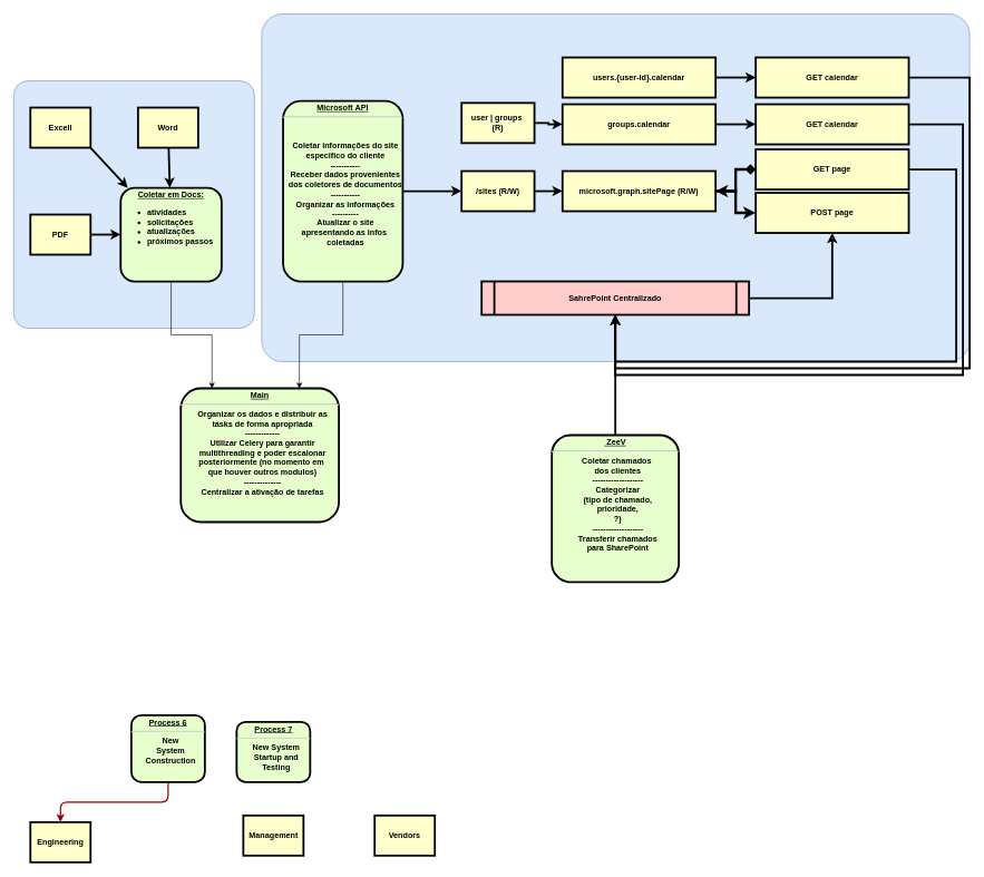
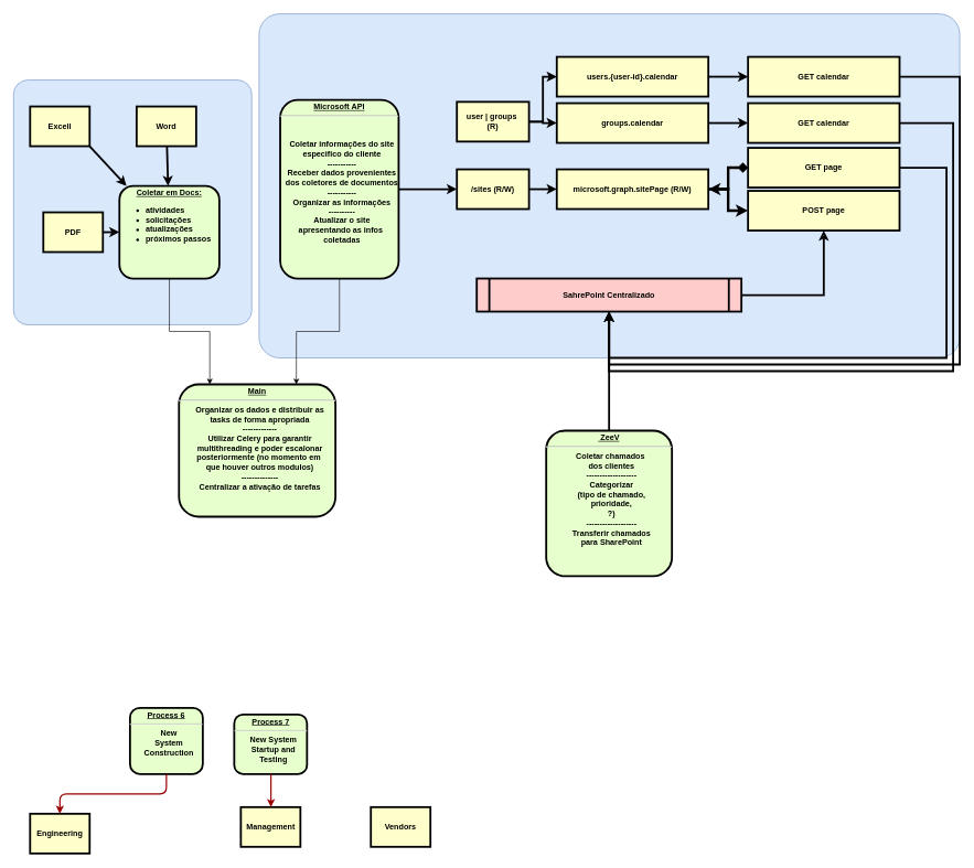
  <mxCell id="0" />
  <mxCell id="1" parent="0" />
  <mxCell id="2" value="" style="rounded=1;whiteSpace=wrap;html=1;arcSize=6;fillColor=#dae8fc;strokeColor=#6c8ebf;" parent="1" vertex="1"><mxGeometry x="391" y="20" width="1059" height="520" as="geometry" /></mxCell>
  <mxCell id="3" value="" style="rounded=1;whiteSpace=wrap;html=1;arcSize=6;fillColor=#dae8fc;strokeColor=#6c8ebf;" parent="1" vertex="1"><mxGeometry x="20" y="120" width="360" height="370" as="geometry" /></mxCell>
  <mxCell id="4" value="&lt;p style=&quot;margin: 0px; margin-top: 4px; text-align: center; text-decoration: underline;&quot;&gt;&lt;span style=&quot;background-color: transparent; color: light-dark(rgb(0, 0, 0), rgb(255, 255, 255));&quot;&gt;Coletar em Docs:&lt;/span&gt;&lt;/p&gt;&lt;ul&gt;&lt;li style=&quot;text-align: left;&quot;&gt;&lt;span style=&quot;background-color: transparent; color: light-dark(rgb(0, 0, 0), rgb(255, 255, 255));&quot;&gt;atividades&lt;/span&gt;&lt;/li&gt;&lt;li style=&quot;text-align: left;&quot;&gt;&lt;span style=&quot;background-color: transparent; color: light-dark(rgb(0, 0, 0), rgb(255, 255, 255));&quot;&gt;solicitações&lt;/span&gt;&lt;/li&gt;&lt;li style=&quot;text-align: left;&quot;&gt;&lt;span style=&quot;background-color: transparent; color: light-dark(rgb(0, 0, 0), rgb(255, 255, 255));&quot;&gt;atualizações&lt;/span&gt;&lt;/li&gt;&lt;li style=&quot;text-align: left;&quot;&gt;&lt;span style=&quot;background-color: transparent; color: light-dark(rgb(0, 0, 0), rgb(255, 255, 255));&quot;&gt;próximos passos&lt;/span&gt;&lt;/li&gt;&lt;/ul&gt;&lt;br&gt;&lt;p&gt;&lt;/p&gt;" style="verticalAlign=middle;align=center;overflow=fill;fontSize=12;fontFamily=Helvetica;html=1;rounded=1;fontStyle=1;strokeWidth=3;fillColor=#E6FFCC" parent="1" vertex="1"><mxGeometry x="180" y="280" width="151" height="140" as="geometry" /></mxCell>
  <mxCell id="5" value="Word" style="whiteSpace=wrap;align=center;verticalAlign=middle;fontStyle=1;strokeWidth=3;fillColor=#FFFFCC" parent="1" vertex="1"><mxGeometry x="206" y="160" width="90" height="60" as="geometry" /></mxCell>
- <mxCell id="6" value="PDF" style="whiteSpace=wrap;align=center;verticalAlign=middle;fontStyle=1;strokeWidth=3;fillColor=#FFFFCC" parent="1" vertex="1"><mxGeometry x="45" y="320" width="90" height="60" as="geometry" /></mxCell>
+ <mxCell id="6" value="PDF" style="whiteSpace=wrap;align=center;verticalAlign=middle;fontStyle=1;strokeWidth=3;fillColor=#FFFFCC" parent="1" vertex="1"><mxGeometry x="65" y="320" width="90" height="60" as="geometry" /></mxCell>
  <mxCell id="7" style="edgeStyle=orthogonalEdgeStyle;rounded=0;orthogonalLoop=1;jettySize=auto;html=1;exitX=0.5;exitY=1;exitDx=0;exitDy=0;entryX=1;entryY=0.5;entryDx=0;entryDy=0;strokeWidth=3;endArrow=none;startFill=1;startArrow=classic;" parent="1" source="8" target="31" edge="1"><mxGeometry relative="1" as="geometry"><Array as="points"><mxPoint x="920" y="540" /><mxPoint x="1430" y="540" /><mxPoint x="1430" y="253" /></Array></mxGeometry></mxCell>
  <mxCell id="8" value="SahrePoint Centralizado" style="shape=process;whiteSpace=wrap;align=center;verticalAlign=middle;size=0.048;fontStyle=1;strokeWidth=3;fillColor=#FFCCCC" parent="1" vertex="1"><mxGeometry x="720" y="420" width="400" height="50" as="geometry" /></mxCell>
  <mxCell id="9" value="&lt;p style=&quot;margin: 0px; margin-top: 4px; text-align: center; text-decoration: underline;&quot;&gt;&lt;strong&gt;Main&lt;/strong&gt;&lt;/p&gt;&lt;hr&gt;&lt;p style=&quot;margin: 0px; margin-left: 8px;&quot;&gt;&lt;span style=&quot;background-color: transparent; color: light-dark(rgb(0, 0, 0), rgb(255, 255, 255));&quot;&gt;Organizar os dados e distribuir as&lt;br&gt;tasks de forma apropriada&lt;br&gt;-------------&lt;br&gt;Utilizar Celery para garantir&lt;br&gt;multithreading e poder escalonar&lt;br&gt;posteriormente (no momento em&amp;nbsp;&lt;br&gt;que houver outros modulos)&lt;br&gt;--------------&lt;br&gt;Centralizar a ativação de tarefas&lt;/span&gt;&lt;/p&gt;" style="verticalAlign=middle;align=center;overflow=fill;fontSize=12;fontFamily=Helvetica;html=1;rounded=1;fontStyle=1;strokeWidth=3;fillColor=#E6FFCC" parent="1" vertex="1"><mxGeometry x="270" y="580" width="236.5" height="200" as="geometry" /></mxCell>
  <mxCell id="10" style="edgeStyle=orthogonalEdgeStyle;rounded=0;orthogonalLoop=1;jettySize=auto;html=1;strokeWidth=3;" parent="1" source="12" target="27" edge="1"><mxGeometry relative="1" as="geometry" /></mxCell>
  <mxCell id="11" style="edgeStyle=orthogonalEdgeStyle;rounded=0;orthogonalLoop=1;jettySize=auto;html=1;exitX=0.5;exitY=1;exitDx=0;exitDy=0;entryX=0.75;entryY=0;entryDx=0;entryDy=0;" parent="1" source="12" target="9" edge="1"><mxGeometry relative="1" as="geometry" /></mxCell>
  <mxCell id="12" value="&lt;p style=&quot;margin: 0px; margin-top: 4px; text-align: center; text-decoration: underline;&quot;&gt;&lt;strong&gt;Microsoft API&lt;/strong&gt;&lt;/p&gt;&lt;hr&gt;&lt;p style=&quot;margin: 0px; margin-left: 8px;&quot;&gt;&lt;br&gt;&lt;br&gt;Coletar informações do site&lt;br&gt;especifico do cliente&lt;br&gt;-----------&lt;br&gt;Receber dados provenientes&lt;br&gt;dos coletores de documentos&lt;br&gt;-----------&lt;br&gt;Organizar as informações&lt;br&gt;&lt;/p&gt;&lt;p style=&quot;margin: 0px; margin-left: 8px;&quot;&gt;----------&lt;/p&gt;&lt;p style=&quot;margin: 0px; margin-left: 8px;&quot;&gt;Atualizar o site&lt;br&gt;apresentando as infos&amp;nbsp;&lt;br&gt;coletadas&lt;/p&gt;" style="verticalAlign=middle;align=center;overflow=fill;fontSize=12;fontFamily=Helvetica;html=1;rounded=1;fontStyle=1;strokeWidth=3;fillColor=#E6FFCC" parent="1" vertex="1"><mxGeometry x="423" y="150" width="179" height="270" as="geometry" /></mxCell>
  <mxCell id="13" style="edgeStyle=orthogonalEdgeStyle;rounded=0;orthogonalLoop=1;jettySize=auto;html=1;entryX=0.5;entryY=1;entryDx=0;entryDy=0;strokeWidth=3;" edge="1" parent="1" source="14" target="8"><mxGeometry relative="1" as="geometry" /></mxCell>
  <mxCell id="14" value="&lt;p style=&quot;margin: 0px; margin-top: 4px; text-align: center; text-decoration: underline;&quot;&gt;&lt;strong&gt;&amp;nbsp;ZeeV&lt;/strong&gt;&lt;/p&gt;&lt;hr&gt;&lt;p style=&quot;margin: 0px; margin-left: 8px;&quot;&gt;Coletar chamados&amp;nbsp;&lt;br&gt;dos clientes&lt;br&gt;-------------------&lt;br&gt;Categorizar&lt;br&gt;(tipo de chamado,&lt;br&gt;prioridade,&lt;br&gt;?)&lt;br&gt;-------------------&lt;br&gt;Transferir chamados &lt;br&gt;para SharePoint&lt;/p&gt;" style="verticalAlign=middle;align=center;overflow=fill;fontSize=12;fontFamily=Helvetica;html=1;rounded=1;fontStyle=1;strokeWidth=3;fillColor=#E6FFCC" parent="1" vertex="1"><mxGeometry x="825" y="650" width="190" height="220" as="geometry" /></mxCell>
  <mxCell id="15" value="&lt;p style=&quot;margin: 0px; margin-top: 4px; text-align: center; text-decoration: underline;&quot;&gt;&lt;strong&gt;&lt;strong&gt;Process&lt;/strong&gt; 6&lt;br /&gt;&lt;/strong&gt;&lt;/p&gt;&lt;hr /&gt;&lt;p style=&quot;margin: 0px; margin-left: 8px;&quot;&gt;New&lt;/p&gt;&lt;p style=&quot;margin: 0px; margin-left: 8px;&quot;&gt;System&lt;/p&gt;&lt;p style=&quot;margin: 0px; margin-left: 8px;&quot;&gt;Construction&lt;/p&gt;" style="verticalAlign=middle;align=center;overflow=fill;fontSize=12;fontFamily=Helvetica;html=1;rounded=1;fontStyle=1;strokeWidth=3;fillColor=#E6FFCC" parent="1" vertex="1"><mxGeometry x="196" y="1069" width="110" height="100" as="geometry" /></mxCell>
  <mxCell id="16" value="Management" style="whiteSpace=wrap;align=center;verticalAlign=middle;fontStyle=1;strokeWidth=3;fillColor=#FFFFCC" parent="1" vertex="1"><mxGeometry x="363.5" y="1219" width="90" height="60" as="geometry" /></mxCell>
  <mxCell id="17" value="Engineering" style="whiteSpace=wrap;align=center;verticalAlign=middle;fontStyle=1;strokeWidth=3;fillColor=#FFFFCC" parent="1" vertex="1"><mxGeometry x="45" y="1229" width="90" height="60" as="geometry" /></mxCell>
  <mxCell id="18" value="Vendors" style="whiteSpace=wrap;align=center;verticalAlign=middle;fontStyle=1;strokeWidth=3;fillColor=#FFFFCC" parent="1" vertex="1"><mxGeometry x="560" y="1219" width="90" height="60" as="geometry" /></mxCell>
  <mxCell id="19" value="" style="edgeStyle=none;noEdgeStyle=1;strokeColor=#000000;strokeWidth=3;" parent="1" source="5" target="4" edge="1"><mxGeometry width="100" height="100" relative="1" as="geometry"><mxPoint x="30" y="360" as="sourcePoint" /><mxPoint x="130" y="260" as="targetPoint" /></mxGeometry></mxCell>
  <mxCell id="20" value="" style="edgeStyle=none;noEdgeStyle=1;strokeColor=#000000;strokeWidth=3;" parent="1" source="6" target="4" edge="1"><mxGeometry width="100" height="100" relative="1" as="geometry"><mxPoint x="290" y="300" as="sourcePoint" /><mxPoint x="390" y="200" as="targetPoint" /></mxGeometry></mxCell>
  <mxCell id="21" value="&lt;p style=&quot;margin: 0px; margin-top: 4px; text-align: center; text-decoration: underline;&quot;&gt;&lt;strong&gt;&lt;strong&gt;Process&lt;/strong&gt; 7&lt;br /&gt;&lt;/strong&gt;&lt;/p&gt;&lt;hr /&gt;&lt;p style=&quot;margin: 0px; margin-left: 8px;&quot;&gt;New System&lt;/p&gt;&lt;p style=&quot;margin: 0px; margin-left: 8px;&quot;&gt;Startup and&lt;/p&gt;&lt;p style=&quot;margin: 0px; margin-left: 8px;&quot;&gt;Testing&lt;/p&gt;" style="verticalAlign=middle;align=center;overflow=fill;fontSize=12;fontFamily=Helvetica;html=1;rounded=1;fontStyle=1;strokeWidth=3;fillColor=#E6FFCC" parent="1" vertex="1"><mxGeometry x="353.5" y="1079" width="110" height="90" as="geometry" /></mxCell>
+ <mxCell id="22" value="" style="edgeStyle=elbowEdgeStyle;elbow=horizontal;strokeColor=#990000;strokeWidth=2" parent="1" source="21" target="16" edge="1"><mxGeometry width="100" height="100" relative="1" as="geometry"><mxPoint x="210" y="920" as="sourcePoint" /><mxPoint x="240" y="910" as="targetPoint" /></mxGeometry></mxCell>
  <mxCell id="23" value="" style="edgeStyle=elbowEdgeStyle;elbow=vertical;strokeColor=#990000;strokeWidth=2" parent="1" source="15" target="17" edge="1"><mxGeometry width="100" height="100" relative="1" as="geometry"><mxPoint x="80" y="1000" as="sourcePoint" /><mxPoint x="180" y="900" as="targetPoint" /></mxGeometry></mxCell>
  <mxCell id="24" value="Excell" style="whiteSpace=wrap;align=center;verticalAlign=middle;fontStyle=1;strokeWidth=3;fillColor=#FFFFCC" parent="1" vertex="1"><mxGeometry x="45" y="160" width="90" height="60" as="geometry" /></mxCell>
  <mxCell id="25" value="" style="edgeStyle=none;noEdgeStyle=1;strokeColor=#000000;strokeWidth=3;exitX=1;exitY=1;exitDx=0;exitDy=0;" parent="1" source="24" target="4" edge="1"><mxGeometry width="100" height="100" relative="1" as="geometry"><mxPoint x="286" y="261" as="sourcePoint" /><mxPoint x="286" y="311" as="targetPoint" /></mxGeometry></mxCell>
  <mxCell id="26" value="" style="edgeStyle=orthogonalEdgeStyle;rounded=0;orthogonalLoop=1;jettySize=auto;html=1;strokeWidth=3;" parent="1" source="27" target="30" edge="1"><mxGeometry relative="1" as="geometry" /></mxCell>
  <mxCell id="27" value="/sites (R/W)" style="whiteSpace=wrap;align=center;verticalAlign=middle;fontStyle=1;strokeWidth=3;fillColor=#FFFFCC" parent="1" vertex="1"><mxGeometry x="690" y="255" width="109" height="60" as="geometry" /></mxCell>
  <mxCell id="28" value="" style="edgeStyle=orthogonalEdgeStyle;rounded=0;orthogonalLoop=1;jettySize=auto;html=1;strokeWidth=4;startArrow=classic;startFill=1;" parent="1" source="30" target="33" edge="1"><mxGeometry relative="1" as="geometry" /></mxCell>
  <mxCell id="29" style="edgeStyle=orthogonalEdgeStyle;rounded=0;orthogonalLoop=1;jettySize=auto;html=1;entryX=0;entryY=0.5;entryDx=0;entryDy=0;strokeWidth=4;endArrow=diamond;" parent="1" source="30" target="31" edge="1"><mxGeometry relative="1" as="geometry" /></mxCell>
  <mxCell id="30" value="microsoft.graph.sitePage (R/W)" style="whiteSpace=wrap;align=center;verticalAlign=middle;fontStyle=1;strokeWidth=3;fillColor=#FFFFCC" parent="1" vertex="1"><mxGeometry x="841" y="255" width="229" height="60" as="geometry" /></mxCell>
  <mxCell id="31" value="GET page" style="whiteSpace=wrap;align=center;verticalAlign=middle;fontStyle=1;strokeWidth=3;fillColor=#FFFFCC" parent="1" vertex="1"><mxGeometry x="1130" y="222.5" width="229" height="60" as="geometry" /></mxCell>
  <mxCell id="32" style="edgeStyle=orthogonalEdgeStyle;rounded=0;orthogonalLoop=1;jettySize=auto;html=1;exitX=0.5;exitY=1;exitDx=0;exitDy=0;entryX=1;entryY=0.5;entryDx=0;entryDy=0;strokeWidth=3;startArrow=classic;startFill=0;endArrow=none;" parent="1" source="33" target="8" edge="1"><mxGeometry relative="1" as="geometry" /></mxCell>
  <mxCell id="33" value="POST page" style="whiteSpace=wrap;align=center;verticalAlign=middle;fontStyle=1;strokeWidth=3;fillColor=#FFFFCC" parent="1" vertex="1"><mxGeometry x="1130" y="287.5" width="229" height="60" as="geometry" /></mxCell>
  <mxCell id="34" style="edgeStyle=orthogonalEdgeStyle;rounded=0;orthogonalLoop=1;jettySize=auto;html=1;exitX=0.5;exitY=1;exitDx=0;exitDy=0;entryX=0.197;entryY=0;entryDx=0;entryDy=0;entryPerimeter=0;" parent="1" source="4" target="9" edge="1"><mxGeometry relative="1" as="geometry" /></mxCell>
+ <mxCell id="35" style="edgeStyle=orthogonalEdgeStyle;rounded=0;orthogonalLoop=1;jettySize=auto;html=1;entryX=0;entryY=0.5;entryDx=0;entryDy=0;strokeWidth=3;" edge="1" parent="1" source="37" target="39"><mxGeometry relative="1" as="geometry" /></mxCell>
  <mxCell id="36" style="edgeStyle=orthogonalEdgeStyle;rounded=0;orthogonalLoop=1;jettySize=auto;html=1;strokeWidth=3;" edge="1" parent="1" source="37" target="43"><mxGeometry relative="1" as="geometry" /></mxCell>
  <mxCell id="37" value="user | groups &#10;(R)" style="whiteSpace=wrap;align=center;verticalAlign=middle;fontStyle=1;strokeWidth=3;fillColor=#FFFFCC" vertex="1" parent="1"><mxGeometry x="690" y="153" width="109" height="60" as="geometry" /></mxCell>
  <mxCell id="38" style="edgeStyle=orthogonalEdgeStyle;rounded=0;orthogonalLoop=1;jettySize=auto;html=1;strokeWidth=3;" edge="1" parent="1" source="39" target="41"><mxGeometry relative="1" as="geometry" /></mxCell>
  <mxCell id="39" value="users.{user-id}.calendar" style="whiteSpace=wrap;align=center;verticalAlign=middle;fontStyle=1;strokeWidth=3;fillColor=#FFFFCC" vertex="1" parent="1"><mxGeometry x="841" y="85" width="229" height="60" as="geometry" /></mxCell>
  <mxCell id="40" style="edgeStyle=orthogonalEdgeStyle;rounded=0;orthogonalLoop=1;jettySize=auto;html=1;exitX=1;exitY=0.5;exitDx=0;exitDy=0;strokeWidth=3;entryX=0.5;entryY=1;entryDx=0;entryDy=0;" edge="1" parent="1" source="41" target="8"><mxGeometry relative="1" as="geometry"><mxPoint x="920" y="480" as="targetPoint" /><Array as="points"><mxPoint x="1450" y="115" /><mxPoint x="1450" y="550" /><mxPoint x="920" y="550" /></Array></mxGeometry></mxCell>
  <mxCell id="41" value="GET calendar" style="whiteSpace=wrap;align=center;verticalAlign=middle;fontStyle=1;strokeWidth=3;fillColor=#FFFFCC" vertex="1" parent="1"><mxGeometry x="1130" y="85" width="229" height="60" as="geometry" /></mxCell>
  <mxCell id="42" style="edgeStyle=orthogonalEdgeStyle;rounded=0;orthogonalLoop=1;jettySize=auto;html=1;strokeWidth=3;" edge="1" parent="1" source="43" target="45"><mxGeometry relative="1" as="geometry" /></mxCell>
  <mxCell id="43" value="groups.calendar" style="whiteSpace=wrap;align=center;verticalAlign=middle;fontStyle=1;strokeWidth=3;fillColor=#FFFFCC" vertex="1" parent="1"><mxGeometry x="841" y="155" width="229" height="60" as="geometry" /></mxCell>
  <mxCell id="44" style="edgeStyle=orthogonalEdgeStyle;rounded=0;orthogonalLoop=1;jettySize=auto;html=1;exitX=1;exitY=0.5;exitDx=0;exitDy=0;strokeWidth=3;entryX=0.5;entryY=1;entryDx=0;entryDy=0;" edge="1" parent="1" source="45" target="8"><mxGeometry relative="1" as="geometry"><mxPoint x="930" y="490" as="targetPoint" /><Array as="points"><mxPoint x="1440" y="185" /><mxPoint x="1440" y="560" /><mxPoint x="920" y="560" /></Array></mxGeometry></mxCell>
  <mxCell id="45" value="GET calendar" style="whiteSpace=wrap;align=center;verticalAlign=middle;fontStyle=1;strokeWidth=3;fillColor=#FFFFCC" vertex="1" parent="1"><mxGeometry x="1130" y="155" width="229" height="60" as="geometry" /></mxCell>
